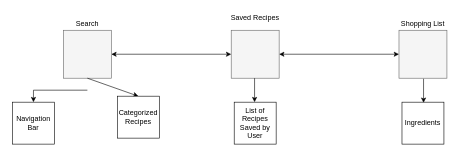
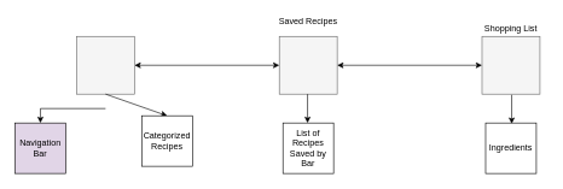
  <mxCell id="0" />
  <mxCell id="1" parent="0" />
  <mxCell id="2" value="" style="whiteSpace=wrap;html=1;aspect=fixed;fillColor=#f5f5f5;strokeColor=#666666;fontColor=#333333;" vertex="1" parent="1"><mxGeometry x="105" y="50" width="80" height="80" as="geometry" /></mxCell>
  <mxCell id="3" value="" style="whiteSpace=wrap;html=1;aspect=fixed;fillColor=#f5f5f5;strokeColor=#666666;fontColor=#333333;" vertex="1" parent="1"><mxGeometry x="665" y="50" width="80" height="80" as="geometry" /></mxCell>
  <mxCell id="4" value="" style="whiteSpace=wrap;html=1;aspect=fixed;fillColor=#f5f5f5;strokeColor=#666666;fontColor=#333333;" vertex="1" parent="1"><mxGeometry x="385" y="50" width="80" height="80" as="geometry" /></mxCell>
  <mxCell id="5" value="" style="endArrow=classic;html=1;exitX=0.5;exitY=1;exitDx=0;exitDy=0;entryX=0.5;entryY=0;entryDx=0;entryDy=0;" edge="1" parent="1" source="2" target="9"><mxGeometry width="50" height="50" relative="1" as="geometry"><mxPoint x="235" y="210" as="sourcePoint" /><mxPoint x="205" y="170" as="targetPoint" /></mxGeometry></mxCell>
- <mxCell id="6" value="Search" style="text;html=1;strokeColor=none;fillColor=none;align=center;verticalAlign=middle;whiteSpace=wrap;rounded=0;" vertex="1" parent="1"><mxGeometry x="105" y="30" width="80" height="20" as="geometry" /></mxCell>
  <mxCell id="7" value="Saved Recipes" style="text;html=1;strokeColor=none;fillColor=none;align=center;verticalAlign=middle;whiteSpace=wrap;rounded=0;" vertex="1" parent="1"><mxGeometry x="375" y="20" width="100" height="20" as="geometry" /></mxCell>
  <mxCell id="8" value="Shopping List" style="text;html=1;strokeColor=none;fillColor=none;align=center;verticalAlign=middle;whiteSpace=wrap;rounded=0;" vertex="1" parent="1"><mxGeometry x="655" y="30" width="100" height="20" as="geometry" /></mxCell>
  <mxCell id="9" value="Categorized Recipes" style="whiteSpace=wrap;html=1;aspect=fixed;" vertex="1" parent="1"><mxGeometry x="195" y="160" width="70" height="70" as="geometry" /></mxCell>
  <mxCell id="10" value="" style="endArrow=none;html=1;" edge="1" parent="1"><mxGeometry width="50" height="50" relative="1" as="geometry"><mxPoint x="55" y="150" as="sourcePoint" /><mxPoint x="145" y="150" as="targetPoint" /></mxGeometry></mxCell>
  <mxCell id="11" value="" style="endArrow=classic;html=1;entryX=0.5;entryY=0;entryDx=0;entryDy=0;" edge="1" parent="1" target="12"><mxGeometry width="50" height="50" relative="1" as="geometry"><mxPoint x="55" y="150" as="sourcePoint" /><mxPoint x="-5" y="190" as="targetPoint" /></mxGeometry></mxCell>
- <mxCell id="12" value="Navigation Bar" style="whiteSpace=wrap;html=1;aspect=fixed;" vertex="1" parent="1"><mxGeometry x="20" y="170" width="70" height="70" as="geometry" /></mxCell>
- <mxCell id="13" value="List of Recipes Saved by User" style="whiteSpace=wrap;html=1;aspect=fixed;" vertex="1" parent="1"><mxGeometry x="390" y="170" width="70" height="70" as="geometry" /></mxCell>
+ <mxCell id="12" value="Navigation Bar" style="whiteSpace=wrap;html=1;aspect=fixed;fillColor=#e1d5e7;" vertex="1" parent="1"><mxGeometry x="20" y="170" width="70" height="70" as="geometry" /></mxCell>
+ <mxCell id="13" value="List of Recipes Saved by Bar" style="whiteSpace=wrap;html=1;aspect=fixed;" vertex="1" parent="1"><mxGeometry x="390" y="170" width="70" height="70" as="geometry" /></mxCell>
  <mxCell id="14" value="" style="endArrow=classic;html=1;exitX=0.5;exitY=1;exitDx=0;exitDy=0;entryX=0.5;entryY=0;entryDx=0;entryDy=0;" edge="1" parent="1"><mxGeometry width="50" height="50" relative="1" as="geometry"><mxPoint x="424" y="130" as="sourcePoint" /><mxPoint x="424" y="170" as="targetPoint" /></mxGeometry></mxCell>
  <mxCell id="15" value="Ingredients" style="whiteSpace=wrap;html=1;aspect=fixed;" vertex="1" parent="1"><mxGeometry x="670" y="170" width="70" height="70" as="geometry" /></mxCell>
  <mxCell id="16" value="" style="endArrow=classic;html=1;exitX=0.5;exitY=1;exitDx=0;exitDy=0;entryX=0.5;entryY=0;entryDx=0;entryDy=0;" edge="1" parent="1"><mxGeometry width="50" height="50" relative="1" as="geometry"><mxPoint x="706" y="131" as="sourcePoint" /><mxPoint x="706" y="171" as="targetPoint" /></mxGeometry></mxCell>
  <mxCell id="17" value="" style="endArrow=classic;startArrow=classic;html=1;exitX=1;exitY=0.5;exitDx=0;exitDy=0;entryX=0;entryY=0.5;entryDx=0;entryDy=0;" edge="1" parent="1" source="2" target="4"><mxGeometry width="50" height="50" relative="1" as="geometry"><mxPoint x="275" y="120" as="sourcePoint" /><mxPoint x="325" y="70" as="targetPoint" /></mxGeometry></mxCell>
  <mxCell id="18" value="" style="endArrow=classic;startArrow=classic;html=1;exitX=1;exitY=0.5;exitDx=0;exitDy=0;" edge="1" parent="1" source="4" target="3"><mxGeometry width="50" height="50" relative="1" as="geometry"><mxPoint x="195" y="100" as="sourcePoint" /><mxPoint x="395" y="100" as="targetPoint" /></mxGeometry></mxCell>
